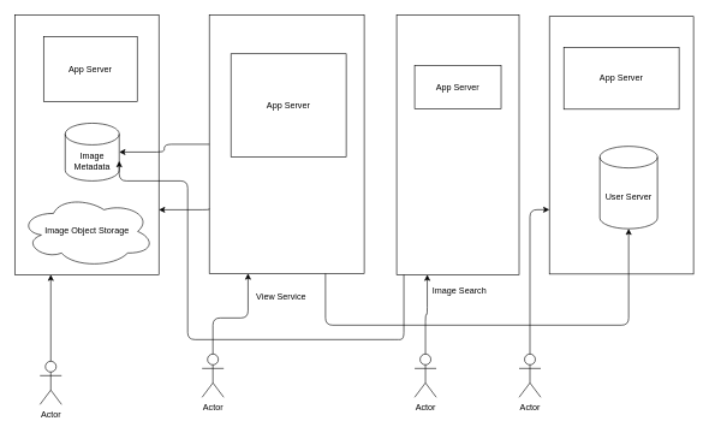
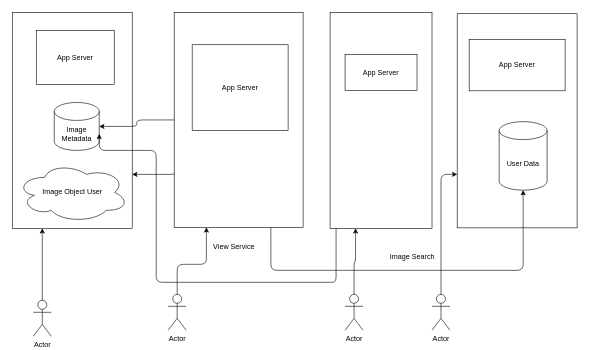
  <mxCell id="0" />
  <mxCell id="1" parent="0" />
  <mxCell id="2" value="" style="rounded=0;whiteSpace=wrap;html=1;" vertex="1" parent="1"><mxGeometry x="550" y="20" width="170" height="360" as="geometry" /></mxCell>
  <mxCell id="3" value="" style="group" vertex="1" connectable="0" parent="1"><mxGeometry x="20" y="20" width="200" height="390" as="geometry" /></mxCell>
  <mxCell id="4" value="" style="rounded=0;whiteSpace=wrap;html=1;" vertex="1" parent="3"><mxGeometry width="200" height="360" as="geometry" /></mxCell>
  <mxCell id="5" value="App Server" style="rounded=0;whiteSpace=wrap;html=1;align=center;" vertex="1" parent="3"><mxGeometry x="40" y="30" width="130" height="90" as="geometry" /></mxCell>
  <mxCell id="6" value="Image Metadata" style="shape=cylinder3;whiteSpace=wrap;html=1;boundedLbl=1;backgroundOutline=1;size=15;" vertex="1" parent="3"><mxGeometry x="70" y="150" width="75" height="80" as="geometry" /></mxCell>
- <mxCell id="7" value="Image Object Storage" style="ellipse;shape=cloud;whiteSpace=wrap;html=1;" vertex="1" parent="3"><mxGeometry x="7" y="250" width="187" height="100" as="geometry" /></mxCell>
+ <mxCell id="7" value="Image Object User" style="ellipse;shape=cloud;whiteSpace=wrap;html=1;" vertex="1" parent="3"><mxGeometry x="7" y="250" width="187" height="100" as="geometry" /></mxCell>
  <mxCell id="8" value="" style="group" vertex="1" connectable="0" parent="1"><mxGeometry x="290" y="20" width="215" height="430" as="geometry" /></mxCell>
  <mxCell id="9" value="" style="rounded=0;whiteSpace=wrap;html=1;" vertex="1" parent="8"><mxGeometry width="215" height="358.333" as="geometry" /></mxCell>
  <mxCell id="10" value="App Server" style="rounded=0;whiteSpace=wrap;html=1;" vertex="1" parent="8"><mxGeometry x="30" y="53.75" width="160" height="143.333" as="geometry" /></mxCell>
  <mxCell id="11" value="View Service" style="text;html=1;strokeColor=none;fillColor=none;align=center;verticalAlign=middle;whiteSpace=wrap;rounded=0;" vertex="1" parent="8"><mxGeometry x="55" y="373.167" width="90" height="35.833" as="geometry" /></mxCell>
  <mxCell id="12" value="" style="endArrow=classic;html=1;edgeStyle=orthogonalEdgeStyle;exitX=0;exitY=0.5;exitDx=0;exitDy=0;entryX=1;entryY=0.5;entryDx=0;entryDy=0;entryPerimeter=0;" edge="1" parent="1" source="9" target="6"><mxGeometry width="50" height="50" relative="1" as="geometry"><mxPoint x="410" y="120" as="sourcePoint" /><mxPoint x="430" y="190" as="targetPoint" /></mxGeometry></mxCell>
  <mxCell id="13" value="" style="endArrow=classic;html=1;edgeStyle=orthogonalEdgeStyle;exitX=0;exitY=0.75;exitDx=0;exitDy=0;entryX=1;entryY=0.75;entryDx=0;entryDy=0;" edge="1" parent="1" source="9" target="4"><mxGeometry width="50" height="50" relative="1" as="geometry"><mxPoint x="510" y="280" as="sourcePoint" /><mxPoint x="333" y="320" as="targetPoint" /><Array as="points"><mxPoint x="290" y="290" /></Array></mxGeometry></mxCell>
  <mxCell id="14" value="" style="group" vertex="1" connectable="0" parent="1"><mxGeometry x="762" y="22" width="200" height="400" as="geometry" /></mxCell>
  <mxCell id="15" value="" style="rounded=0;whiteSpace=wrap;html=1;" vertex="1" parent="14"><mxGeometry width="200" height="357.143" as="geometry" /></mxCell>
  <mxCell id="16" value="" style="group" vertex="1" connectable="0" parent="14"><mxGeometry x="20" y="42.857" width="160" height="357.143" as="geometry" /></mxCell>
  <mxCell id="17" value="App Server" style="rounded=0;whiteSpace=wrap;html=1;" vertex="1" parent="16"><mxGeometry width="160" height="85.714" as="geometry" /></mxCell>
- <mxCell id="18" value="User Server" style="shape=cylinder3;whiteSpace=wrap;html=1;boundedLbl=1;backgroundOutline=1;size=15;" vertex="1" parent="14"><mxGeometry x="70" y="180.0" width="80" height="114.286" as="geometry" /></mxCell>
+ <mxCell id="18" value="User Data" style="shape=cylinder3;whiteSpace=wrap;html=1;boundedLbl=1;backgroundOutline=1;size=15;" vertex="1" parent="14"><mxGeometry x="70" y="180.0" width="80" height="114.286" as="geometry" /></mxCell>
  <mxCell id="19" value="" style="endArrow=classic;html=1;edgeStyle=orthogonalEdgeStyle;exitX=0.75;exitY=1;exitDx=0;exitDy=0;entryX=0.5;entryY=1;entryDx=0;entryDy=0;entryPerimeter=0;" edge="1" parent="1" source="9" target="18"><mxGeometry width="50" height="50" relative="1" as="geometry"><mxPoint x="470" y="320" as="sourcePoint" /><mxPoint x="520" y="270" as="targetPoint" /><Array as="points"><mxPoint x="451" y="450" /><mxPoint x="872" y="450" /></Array></mxGeometry></mxCell>
  <mxCell id="20" value="Actor" style="shape=umlActor;verticalLabelPosition=bottom;verticalAlign=top;html=1;outlineConnect=0;" vertex="1" parent="1"><mxGeometry x="55" y="500" width="30" height="60" as="geometry" /></mxCell>
  <mxCell id="21" value="" style="endArrow=classic;html=1;edgeStyle=orthogonalEdgeStyle;exitX=0.5;exitY=0;exitDx=0;exitDy=0;exitPerimeter=0;entryX=0.25;entryY=1;entryDx=0;entryDy=0;" edge="1" parent="1" source="20" target="4"><mxGeometry width="50" height="50" relative="1" as="geometry"><mxPoint x="170" y="510" as="sourcePoint" /><mxPoint x="220" y="460" as="targetPoint" /></mxGeometry></mxCell>
  <mxCell id="22" value="Actor" style="shape=umlActor;verticalLabelPosition=bottom;verticalAlign=top;html=1;outlineConnect=0;" vertex="1" parent="1"><mxGeometry x="280" y="490" width="30" height="60" as="geometry" /></mxCell>
  <mxCell id="23" value="" style="endArrow=classic;html=1;edgeStyle=orthogonalEdgeStyle;exitX=0.5;exitY=0;exitDx=0;exitDy=0;exitPerimeter=0;entryX=0.25;entryY=1;entryDx=0;entryDy=0;" edge="1" parent="1" source="22" target="9"><mxGeometry width="50" height="50" relative="1" as="geometry"><mxPoint x="290" y="540" as="sourcePoint" /><mxPoint x="320" y="380" as="targetPoint" /><Array as="points"><mxPoint x="295" y="440" /><mxPoint x="344" y="440" /></Array></mxGeometry></mxCell>
  <mxCell id="24" value="Actor" style="shape=umlActor;verticalLabelPosition=bottom;verticalAlign=top;html=1;outlineConnect=0;" vertex="1" parent="1"><mxGeometry x="720" y="490" width="30" height="60" as="geometry" /></mxCell>
  <mxCell id="25" value="" style="endArrow=classic;html=1;edgeStyle=orthogonalEdgeStyle;exitX=0.5;exitY=0;exitDx=0;exitDy=0;exitPerimeter=0;entryX=0;entryY=0.75;entryDx=0;entryDy=0;" edge="1" parent="1" source="24" target="15"><mxGeometry width="50" height="50" relative="1" as="geometry"><mxPoint x="650" y="490" as="sourcePoint" /><mxPoint x="650" y="450" as="targetPoint" /></mxGeometry></mxCell>
  <mxCell id="26" value="App Server" style="rounded=0;whiteSpace=wrap;html=1;" vertex="1" parent="1"><mxGeometry x="575" y="90" width="120" height="60" as="geometry" /></mxCell>
- <mxCell id="27" value="Image Search" style="text;html=1;strokeColor=none;fillColor=none;align=center;verticalAlign=middle;whiteSpace=wrap;rounded=0;" vertex="1" parent="1"><mxGeometry x="590" y="393" width="95" height="20" as="geometry" /></mxCell>
+ <mxCell id="27" value="Image Search" style="text;html=1;strokeColor=none;fillColor=none;align=center;verticalAlign=middle;whiteSpace=wrap;rounded=0;" vertex="1" parent="1"><mxGeometry x="640" y="418" width="95" height="20" as="geometry" /></mxCell>
  <mxCell id="28" value="Actor" style="shape=umlActor;verticalLabelPosition=bottom;verticalAlign=top;html=1;outlineConnect=0;" vertex="1" parent="1"><mxGeometry x="575" y="490" width="30" height="60" as="geometry" /></mxCell>
  <mxCell id="29" value="" style="endArrow=classic;html=1;edgeStyle=orthogonalEdgeStyle;entryX=0.25;entryY=1;entryDx=0;entryDy=0;exitX=0.5;exitY=0;exitDx=0;exitDy=0;exitPerimeter=0;" edge="1" parent="1" source="28" target="2"><mxGeometry width="50" height="50" relative="1" as="geometry"><mxPoint x="390" y="540" as="sourcePoint" /><mxPoint x="440" y="490" as="targetPoint" /></mxGeometry></mxCell>
  <mxCell id="30" value="" style="endArrow=classic;html=1;edgeStyle=orthogonalEdgeStyle;entryX=1;entryY=0;entryDx=0;entryDy=52.5;entryPerimeter=0;" edge="1" parent="1" target="6"><mxGeometry width="50" height="50" relative="1" as="geometry"><mxPoint x="560" y="380" as="sourcePoint" /><mxPoint x="170" y="380" as="targetPoint" /><Array as="points"><mxPoint x="550" y="470" /><mxPoint x="260" y="470" /><mxPoint x="260" y="250" /><mxPoint x="150" y="250" /></Array></mxGeometry></mxCell>
